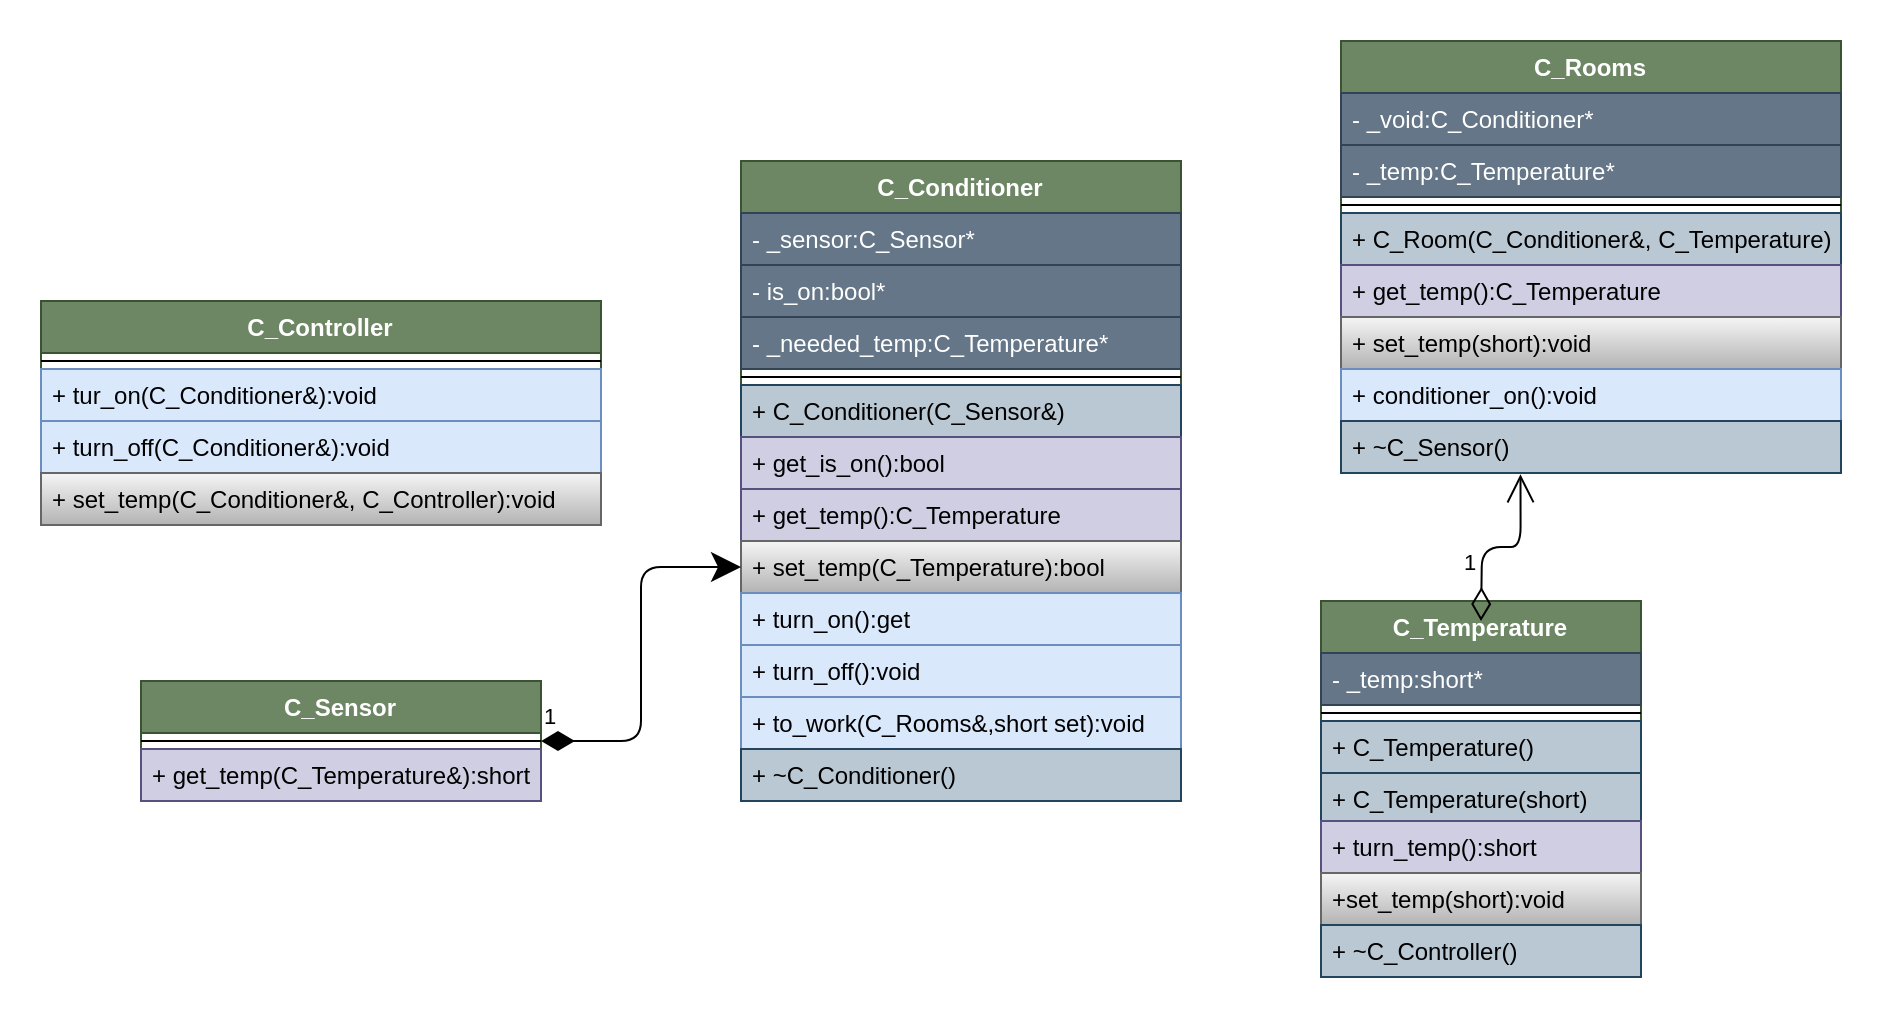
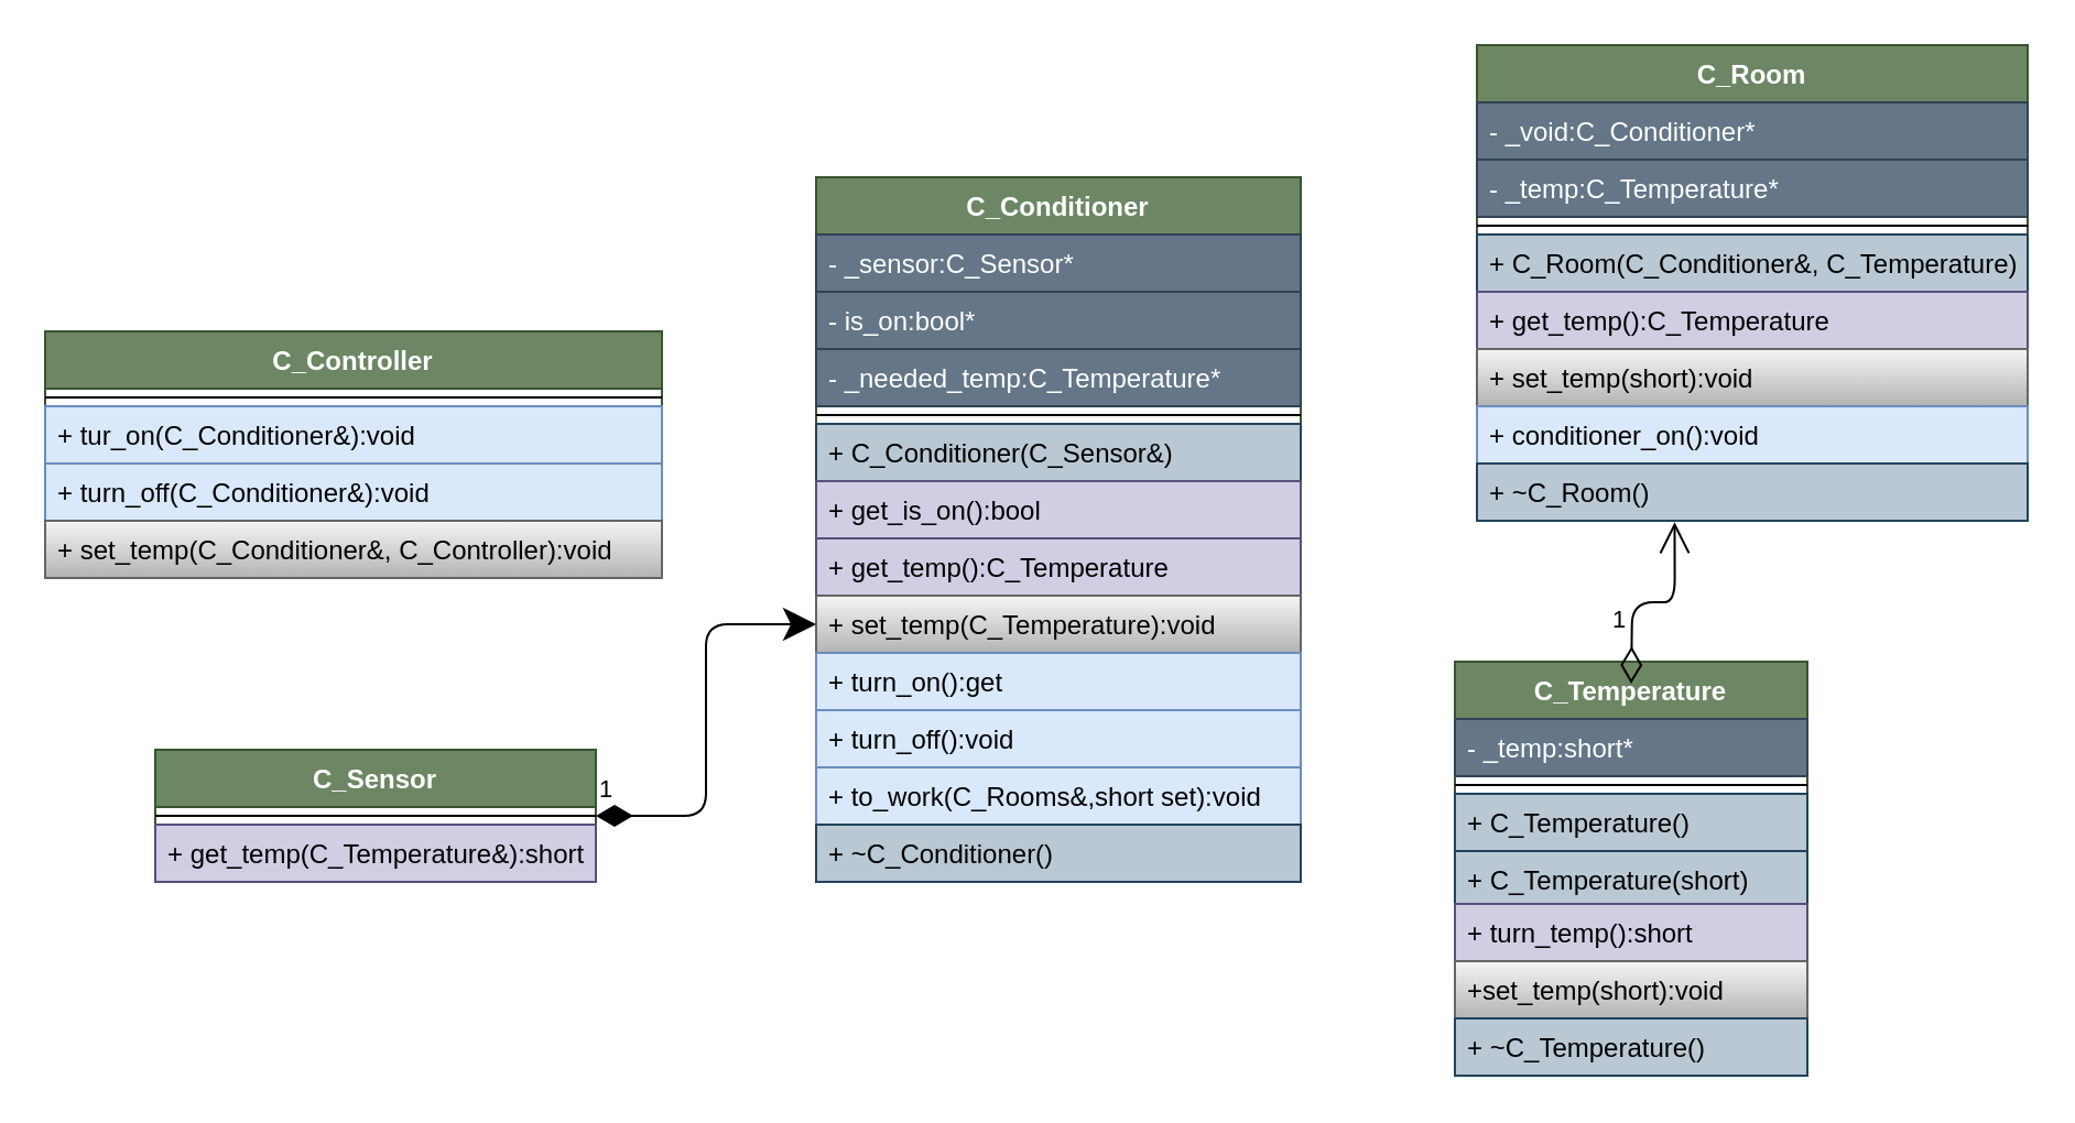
  <mxCell id="0" />
  <mxCell id="1" parent="0" />
  <mxCell id="2" value="C_Conditioner" style="swimlane;fontStyle=1;align=center;verticalAlign=top;childLayout=stackLayout;horizontal=1;startSize=26;horizontalStack=0;resizeParent=1;resizeParentMax=0;resizeLast=0;collapsible=1;marginBottom=0;fillColor=#6d8764;strokeColor=#3A5431;fontColor=#ffffff;" vertex="1" parent="1"><mxGeometry x="370" y="80" width="220" height="320" as="geometry" /></mxCell>
  <mxCell id="3" value="- _sensor:C_Sensor*" style="text;strokeColor=#314354;fillColor=#647687;align=left;verticalAlign=top;spacingLeft=4;spacingRight=4;overflow=hidden;rotatable=0;points=[[0,0.5],[1,0.5]];portConstraint=eastwest;fontColor=#ffffff;" vertex="1" parent="2"><mxGeometry y="26" width="220" height="26" as="geometry" /></mxCell>
  <mxCell id="4" value="- is_on:bool*" style="text;strokeColor=#314354;fillColor=#647687;align=left;verticalAlign=top;spacingLeft=4;spacingRight=4;overflow=hidden;rotatable=0;points=[[0,0.5],[1,0.5]];portConstraint=eastwest;fontColor=#ffffff;" vertex="1" parent="2"><mxGeometry y="52" width="220" height="26" as="geometry" /></mxCell>
  <mxCell id="5" value="- _needed_temp:C_Temperature*" style="text;strokeColor=#314354;fillColor=#647687;align=left;verticalAlign=top;spacingLeft=4;spacingRight=4;overflow=hidden;rotatable=0;points=[[0,0.5],[1,0.5]];portConstraint=eastwest;fontColor=#ffffff;" vertex="1" parent="2"><mxGeometry y="78" width="220" height="26" as="geometry" /></mxCell>
  <mxCell id="6" value="" style="line;strokeWidth=1;fillColor=none;align=left;verticalAlign=middle;spacingTop=-1;spacingLeft=3;spacingRight=3;rotatable=0;labelPosition=right;points=[];portConstraint=eastwest;" vertex="1" parent="2"><mxGeometry y="104" width="220" height="8" as="geometry" /></mxCell>
  <mxCell id="7" value="+ C_Conditioner(C_Sensor&amp;)" style="text;strokeColor=#23445d;fillColor=#bac8d3;align=left;verticalAlign=top;spacingLeft=4;spacingRight=4;overflow=hidden;rotatable=0;points=[[0,0.5],[1,0.5]];portConstraint=eastwest;" vertex="1" parent="2"><mxGeometry y="112" width="220" height="26" as="geometry" /></mxCell>
  <mxCell id="8" value="+ get_is_on():bool" style="text;strokeColor=#56517e;fillColor=#d0cee2;align=left;verticalAlign=top;spacingLeft=4;spacingRight=4;overflow=hidden;rotatable=0;points=[[0,0.5],[1,0.5]];portConstraint=eastwest;" vertex="1" parent="2"><mxGeometry y="138" width="220" height="26" as="geometry" /></mxCell>
  <mxCell id="9" value="+ get_temp():C_Temperature" style="text;strokeColor=#56517e;fillColor=#d0cee2;align=left;verticalAlign=top;spacingLeft=4;spacingRight=4;overflow=hidden;rotatable=0;points=[[0,0.5],[1,0.5]];portConstraint=eastwest;" vertex="1" parent="2"><mxGeometry y="164" width="220" height="26" as="geometry" /></mxCell>
- <mxCell id="10" value="+ set_temp(C_Temperature):bool" style="text;strokeColor=#666666;fillColor=#f5f5f5;align=left;verticalAlign=top;spacingLeft=4;spacingRight=4;overflow=hidden;rotatable=0;points=[[0,0.5],[1,0.5]];portConstraint=eastwest;gradientColor=#b3b3b3;" vertex="1" parent="2"><mxGeometry y="190" width="220" height="26" as="geometry" /></mxCell>
+ <mxCell id="10" value="+ set_temp(C_Temperature):void" style="text;strokeColor=#666666;fillColor=#f5f5f5;align=left;verticalAlign=top;spacingLeft=4;spacingRight=4;overflow=hidden;rotatable=0;points=[[0,0.5],[1,0.5]];portConstraint=eastwest;gradientColor=#b3b3b3;" vertex="1" parent="2"><mxGeometry y="190" width="220" height="26" as="geometry" /></mxCell>
  <mxCell id="11" value="+ turn_on():get" style="text;strokeColor=#6c8ebf;fillColor=#dae8fc;align=left;verticalAlign=top;spacingLeft=4;spacingRight=4;overflow=hidden;rotatable=0;points=[[0,0.5],[1,0.5]];portConstraint=eastwest;" vertex="1" parent="2"><mxGeometry y="216" width="220" height="26" as="geometry" /></mxCell>
  <mxCell id="12" value="+ turn_off():void" style="text;strokeColor=#6c8ebf;fillColor=#dae8fc;align=left;verticalAlign=top;spacingLeft=4;spacingRight=4;overflow=hidden;rotatable=0;points=[[0,0.5],[1,0.5]];portConstraint=eastwest;" vertex="1" parent="2"><mxGeometry y="242" width="220" height="26" as="geometry" /></mxCell>
  <mxCell id="13" value="+ to_work(C_Rooms&amp;,short set):void" style="text;strokeColor=#6c8ebf;fillColor=#dae8fc;align=left;verticalAlign=top;spacingLeft=4;spacingRight=4;overflow=hidden;rotatable=0;points=[[0,0.5],[1,0.5]];portConstraint=eastwest;" vertex="1" parent="2"><mxGeometry y="268" width="220" height="26" as="geometry" /></mxCell>
  <mxCell id="14" value="+ ~C_Conditioner()" style="text;strokeColor=#23445d;fillColor=#bac8d3;align=left;verticalAlign=top;spacingLeft=4;spacingRight=4;overflow=hidden;rotatable=0;points=[[0,0.5],[1,0.5]];portConstraint=eastwest;" vertex="1" parent="2"><mxGeometry y="294" width="220" height="26" as="geometry" /></mxCell>
  <mxCell id="15" value="C_Controller" style="swimlane;fontStyle=1;align=center;verticalAlign=top;childLayout=stackLayout;horizontal=1;startSize=26;horizontalStack=0;resizeParent=1;resizeParentMax=0;resizeLast=0;collapsible=1;marginBottom=0;fillColor=#6d8764;strokeColor=#3A5431;fontColor=#ffffff;" vertex="1" parent="1"><mxGeometry x="20" y="150" width="280" height="112" as="geometry" /></mxCell>
  <mxCell id="16" value="" style="line;strokeWidth=1;fillColor=none;align=left;verticalAlign=middle;spacingTop=-1;spacingLeft=3;spacingRight=3;rotatable=0;labelPosition=right;points=[];portConstraint=eastwest;" vertex="1" parent="15"><mxGeometry y="26" width="280" height="8" as="geometry" /></mxCell>
  <mxCell id="17" value="+ tur_on(C_Conditioner&amp;):void" style="text;strokeColor=#6c8ebf;fillColor=#dae8fc;align=left;verticalAlign=top;spacingLeft=4;spacingRight=4;overflow=hidden;rotatable=0;points=[[0,0.5],[1,0.5]];portConstraint=eastwest;" vertex="1" parent="15"><mxGeometry y="34" width="280" height="26" as="geometry" /></mxCell>
  <mxCell id="18" value="+ turn_off(C_Conditioner&amp;):void" style="text;strokeColor=#6c8ebf;fillColor=#dae8fc;align=left;verticalAlign=top;spacingLeft=4;spacingRight=4;overflow=hidden;rotatable=0;points=[[0,0.5],[1,0.5]];portConstraint=eastwest;" vertex="1" parent="15"><mxGeometry y="60" width="280" height="26" as="geometry" /></mxCell>
  <mxCell id="19" value="+ set_temp(C_Conditioner&amp;, C_Controller):void" style="text;strokeColor=#666666;fillColor=#f5f5f5;align=left;verticalAlign=top;spacingLeft=4;spacingRight=4;overflow=hidden;rotatable=0;points=[[0,0.5],[1,0.5]];portConstraint=eastwest;gradientColor=#b3b3b3;" vertex="1" parent="15"><mxGeometry y="86" width="280" height="26" as="geometry" /></mxCell>
  <mxCell id="20" value="C_Sensor" style="swimlane;fontStyle=1;align=center;verticalAlign=top;childLayout=stackLayout;horizontal=1;startSize=26;horizontalStack=0;resizeParent=1;resizeParentMax=0;resizeLast=0;collapsible=1;marginBottom=0;fillColor=#6d8764;strokeColor=#3A5431;fontColor=#ffffff;" vertex="1" parent="1"><mxGeometry x="70" y="340" width="200" height="60" as="geometry" /></mxCell>
  <mxCell id="21" value="" style="line;strokeWidth=1;fillColor=none;align=left;verticalAlign=middle;spacingTop=-1;spacingLeft=3;spacingRight=3;rotatable=0;labelPosition=right;points=[];portConstraint=eastwest;" vertex="1" parent="20"><mxGeometry y="26" width="200" height="8" as="geometry" /></mxCell>
  <mxCell id="22" value="+ get_temp(C_Temperature&amp;):short" style="text;strokeColor=#56517e;fillColor=#d0cee2;align=left;verticalAlign=top;spacingLeft=4;spacingRight=4;overflow=hidden;rotatable=0;points=[[0,0.5],[1,0.5]];portConstraint=eastwest;" vertex="1" parent="20"><mxGeometry y="34" width="200" height="26" as="geometry" /></mxCell>
- <mxCell id="23" value="C_Rooms" style="swimlane;fontStyle=1;align=center;verticalAlign=top;childLayout=stackLayout;horizontal=1;startSize=26;horizontalStack=0;resizeParent=1;resizeParentMax=0;resizeLast=0;collapsible=1;marginBottom=0;fillColor=#6d8764;strokeColor=#3A5431;fontColor=#ffffff;" vertex="1" parent="1"><mxGeometry x="670" y="20" width="250" height="216" as="geometry" /></mxCell>
+ <mxCell id="23" value="C_Room" style="swimlane;fontStyle=1;align=center;verticalAlign=top;childLayout=stackLayout;horizontal=1;startSize=26;horizontalStack=0;resizeParent=1;resizeParentMax=0;resizeLast=0;collapsible=1;marginBottom=0;fillColor=#6d8764;strokeColor=#3A5431;fontColor=#ffffff;" vertex="1" parent="1"><mxGeometry x="670" y="20" width="250" height="216" as="geometry" /></mxCell>
  <mxCell id="24" value="- _void:C_Conditioner*" style="text;strokeColor=#314354;fillColor=#647687;align=left;verticalAlign=top;spacingLeft=4;spacingRight=4;overflow=hidden;rotatable=0;points=[[0,0.5],[1,0.5]];portConstraint=eastwest;fontColor=#ffffff;" vertex="1" parent="23"><mxGeometry y="26" width="250" height="26" as="geometry" /></mxCell>
  <mxCell id="25" value="- _temp:C_Temperature*" style="text;strokeColor=#314354;fillColor=#647687;align=left;verticalAlign=top;spacingLeft=4;spacingRight=4;overflow=hidden;rotatable=0;points=[[0,0.5],[1,0.5]];portConstraint=eastwest;fontColor=#ffffff;" vertex="1" parent="23"><mxGeometry y="52" width="250" height="26" as="geometry" /></mxCell>
  <mxCell id="26" value="" style="line;strokeWidth=1;fillColor=none;align=left;verticalAlign=middle;spacingTop=-1;spacingLeft=3;spacingRight=3;rotatable=0;labelPosition=right;points=[];portConstraint=eastwest;" vertex="1" parent="23"><mxGeometry y="78" width="250" height="8" as="geometry" /></mxCell>
  <mxCell id="27" value="+ C_Room(C_Conditioner&amp;, C_Temperature)" style="text;strokeColor=#23445d;fillColor=#bac8d3;align=left;verticalAlign=top;spacingLeft=4;spacingRight=4;overflow=hidden;rotatable=0;points=[[0,0.5],[1,0.5]];portConstraint=eastwest;" vertex="1" parent="23"><mxGeometry y="86" width="250" height="26" as="geometry" /></mxCell>
  <mxCell id="28" value="+ get_temp():C_Temperature" style="text;strokeColor=#56517e;fillColor=#d0cee2;align=left;verticalAlign=top;spacingLeft=4;spacingRight=4;overflow=hidden;rotatable=0;points=[[0,0.5],[1,0.5]];portConstraint=eastwest;" vertex="1" parent="23"><mxGeometry y="112" width="250" height="26" as="geometry" /></mxCell>
  <mxCell id="29" value="+ set_temp(short):void" style="text;strokeColor=#666666;fillColor=#f5f5f5;align=left;verticalAlign=top;spacingLeft=4;spacingRight=4;overflow=hidden;rotatable=0;points=[[0,0.5],[1,0.5]];portConstraint=eastwest;gradientColor=#b3b3b3;" vertex="1" parent="23"><mxGeometry y="138" width="250" height="26" as="geometry" /></mxCell>
  <mxCell id="30" value="+ conditioner_on():void" style="text;strokeColor=#6c8ebf;fillColor=#dae8fc;align=left;verticalAlign=top;spacingLeft=4;spacingRight=4;overflow=hidden;rotatable=0;points=[[0,0.5],[1,0.5]];portConstraint=eastwest;" vertex="1" parent="23"><mxGeometry y="164" width="250" height="26" as="geometry" /></mxCell>
- <mxCell id="31" value="+ ~C_Sensor()" style="text;strokeColor=#23445d;fillColor=#bac8d3;align=left;verticalAlign=top;spacingLeft=4;spacingRight=4;overflow=hidden;rotatable=0;points=[[0,0.5],[1,0.5]];portConstraint=eastwest;" vertex="1" parent="23"><mxGeometry y="190" width="250" height="26" as="geometry" /></mxCell>
+ <mxCell id="31" value="+ ~C_Room()" style="text;strokeColor=#23445d;fillColor=#bac8d3;align=left;verticalAlign=top;spacingLeft=4;spacingRight=4;overflow=hidden;rotatable=0;points=[[0,0.5],[1,0.5]];portConstraint=eastwest;" vertex="1" parent="23"><mxGeometry y="190" width="250" height="26" as="geometry" /></mxCell>
  <mxCell id="32" value="C_Temperature" style="swimlane;fontStyle=1;align=center;verticalAlign=top;childLayout=stackLayout;horizontal=1;startSize=26;horizontalStack=0;resizeParent=1;resizeParentMax=0;resizeLast=0;collapsible=1;marginBottom=0;fillColor=#6d8764;strokeColor=#3A5431;fontColor=#ffffff;" vertex="1" parent="1"><mxGeometry x="660" y="300" width="160" height="188" as="geometry" /></mxCell>
  <mxCell id="33" value="- _temp:short*" style="text;strokeColor=#314354;fillColor=#647687;align=left;verticalAlign=top;spacingLeft=4;spacingRight=4;overflow=hidden;rotatable=0;points=[[0,0.5],[1,0.5]];portConstraint=eastwest;fontColor=#ffffff;" vertex="1" parent="32"><mxGeometry y="26" width="160" height="26" as="geometry" /></mxCell>
  <mxCell id="34" value="" style="line;strokeWidth=1;fillColor=none;align=left;verticalAlign=middle;spacingTop=-1;spacingLeft=3;spacingRight=3;rotatable=0;labelPosition=right;points=[];portConstraint=eastwest;" vertex="1" parent="32"><mxGeometry y="52" width="160" height="8" as="geometry" /></mxCell>
  <mxCell id="35" value="+ C_Temperature()" style="text;strokeColor=#23445d;fillColor=#bac8d3;align=left;verticalAlign=top;spacingLeft=4;spacingRight=4;overflow=hidden;rotatable=0;points=[[0,0.5],[1,0.5]];portConstraint=eastwest;" vertex="1" parent="32"><mxGeometry y="60" width="160" height="26" as="geometry" /></mxCell>
  <mxCell id="36" value="+ C_Temperature(short)" style="text;strokeColor=#23445d;fillColor=#bac8d3;align=left;verticalAlign=top;spacingLeft=4;spacingRight=4;overflow=hidden;rotatable=0;points=[[0,0.5],[1,0.5]];portConstraint=eastwest;" vertex="1" parent="32"><mxGeometry y="86" width="160" height="24" as="geometry" /></mxCell>
  <mxCell id="37" value="+ turn_temp():short&#10;&#10;" style="text;strokeColor=#56517e;fillColor=#d0cee2;align=left;verticalAlign=top;spacingLeft=4;spacingRight=4;overflow=hidden;rotatable=0;points=[[0,0.5],[1,0.5]];portConstraint=eastwest;" vertex="1" parent="32"><mxGeometry y="110" width="160" height="26" as="geometry" /></mxCell>
  <mxCell id="38" value="+set_temp(short):void" style="text;strokeColor=#666666;fillColor=#f5f5f5;align=left;verticalAlign=top;spacingLeft=4;spacingRight=4;overflow=hidden;rotatable=0;points=[[0,0.5],[1,0.5]];portConstraint=eastwest;gradientColor=#b3b3b3;" vertex="1" parent="32"><mxGeometry y="136" width="160" height="26" as="geometry" /></mxCell>
- <mxCell id="39" value="+ ~C_Controller()" style="text;strokeColor=#23445d;fillColor=#bac8d3;align=left;verticalAlign=top;spacingLeft=4;spacingRight=4;overflow=hidden;rotatable=0;points=[[0,0.5],[1,0.5]];portConstraint=eastwest;" vertex="1" parent="32"><mxGeometry y="162" width="160" height="26" as="geometry" /></mxCell>
+ <mxCell id="39" value="+ ~C_Temperature()" style="text;strokeColor=#23445d;fillColor=#bac8d3;align=left;verticalAlign=top;spacingLeft=4;spacingRight=4;overflow=hidden;rotatable=0;points=[[0,0.5],[1,0.5]];portConstraint=eastwest;" vertex="1" parent="32"><mxGeometry y="162" width="160" height="26" as="geometry" /></mxCell>
  <mxCell id="40" value="1" style="endArrow=open;html=1;endSize=12;startArrow=diamondThin;startSize=14;startFill=0;edgeStyle=orthogonalEdgeStyle;align=left;verticalAlign=bottom;entryX=0.359;entryY=1.023;entryDx=0;entryDy=0;entryPerimeter=0;" edge="1" parent="1" target="31"><mxGeometry x="-0.571" y="10" relative="1" as="geometry"><mxPoint x="740" y="310" as="sourcePoint" /><mxPoint x="880" y="300" as="targetPoint" /><mxPoint as="offset" /></mxGeometry></mxCell>
  <mxCell id="41" value="1" style="endArrow=classic;html=1;endSize=12;startArrow=diamondThin;startSize=14;startFill=1;edgeStyle=orthogonalEdgeStyle;align=left;verticalAlign=bottom;exitX=1;exitY=0.5;exitDx=0;exitDy=0;entryX=0;entryY=0.5;entryDx=0;entryDy=0;" edge="1" parent="1" source="20" target="10"><mxGeometry x="-1" y="3" relative="1" as="geometry"><mxPoint x="370" y="170" as="sourcePoint" /><mxPoint x="530" y="170" as="targetPoint" /></mxGeometry></mxCell>
